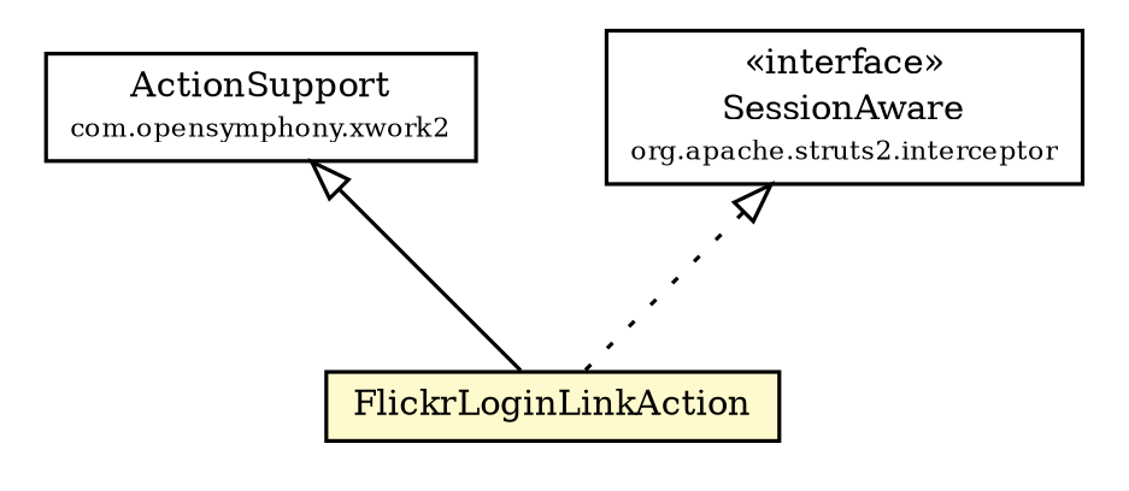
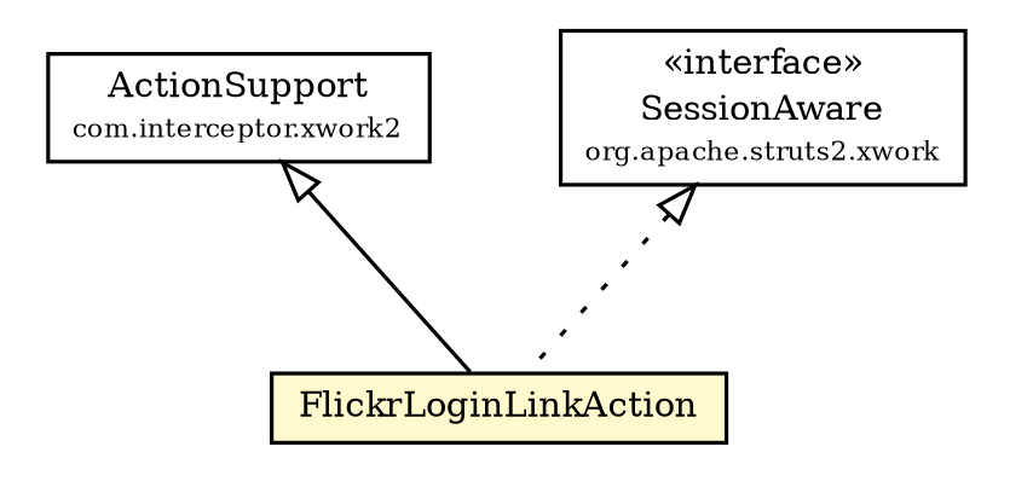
  digraph {
    fontname="DejaVu Serif"
    node [fontcolor=black fontname="DejaVu Serif" fontsize=9.0 shape=plaintext]
    edge [arrowtail=empty dir=back fontname="DejaVu Serif" fontsize=10 headport=p labelfontname=Helvetica labelfontsize=10 tailport=p]
    n1 [label=<<table border="0" cellborder="1" cellspacing="0" cellpadding="2" port="p" bgcolor="lemonChiffon" href="./FlickrLoginLinkAction.html"> 		<tr><td><table border="0" cellspacing="0" cellpadding="1"> 			<tr><td> FlickrLoginLinkAction </td></tr> 		</table></td></tr> 		</table>>]
-   n2 [label=<<table border="0" cellborder="1" cellspacing="0" cellpadding="2" port="p"> 		<tr><td><table border="0" cellspacing="0" cellpadding="1"> 			<tr><td> ActionSupport </td></tr> 			<tr><td><font point-size="7.0"> com.opensymphony.xwork2 </font></td></tr> 		</table></td></tr> 		</table>>]
-   n3 [label=<<table border="0" cellborder="1" cellspacing="0" cellpadding="2" port="p"> 		<tr><td><table border="0" cellspacing="0" cellpadding="1"> 			<tr><td> &laquo;interface&raquo; </td></tr> 			<tr><td> SessionAware </td></tr> 			<tr><td><font point-size="7.0"> org.apache.struts2.interceptor </font></td></tr> 		</table></td></tr> 		</table>>]
+   n2 [label=<<table border="0" cellborder="1" cellspacing="0" cellpadding="2" port="p"> 		<tr><td><table border="0" cellspacing="0" cellpadding="1"> 			<tr><td> ActionSupport </td></tr> 			<tr><td><font point-size="7.0"> com.interceptor.xwork2 </font></td></tr> 		</table></td></tr> 		</table>>]
+   n3 [label=<<table border="0" cellborder="1" cellspacing="0" cellpadding="2" port="p"> 		<tr><td><table border="0" cellspacing="0" cellpadding="1"> 			<tr><td> &laquo;interface&raquo; </td></tr> 			<tr><td> SessionAware </td></tr> 			<tr><td><font point-size="7.0"> org.apache.struts2.xwork </font></td></tr> 		</table></td></tr> 		</table>>]
    n2 -> n1 [style=solid]
    n3 -> n1 [style=dotted]
  }
